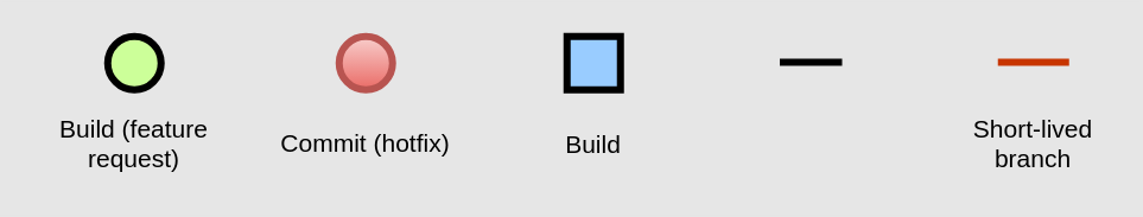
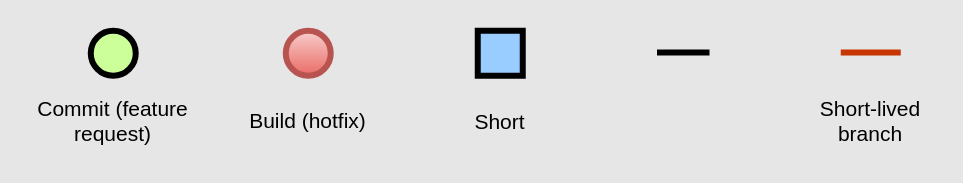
  <mxCell id="0" />
  <mxCell id="1" parent="0" />
  <mxCell id="2" value="" style="verticalLabelPosition=bottom;verticalAlign=top;html=1;strokeWidth=4;shape=mxgraph.flowchart.on-page_reference;plain-blue;gradientColor=none;fillColor=#CCFF99;strokeColor=#000000;" vertex="1" parent="1"><mxGeometry x="60" y="20" width="30" height="30" as="geometry" /></mxCell>
- <mxCell id="3" value="Build (feature request)" style="text;html=1;strokeColor=none;fillColor=none;align=center;verticalAlign=middle;whiteSpace=wrap;overflow=hidden;fontSize=14;" vertex="1" parent="1"><mxGeometry x="20" y="60" width="110" height="40" as="geometry" /></mxCell>
+ <mxCell id="3" value="Commit (feature request)" style="text;html=1;strokeColor=none;fillColor=none;align=center;verticalAlign=middle;whiteSpace=wrap;overflow=hidden;fontSize=14;" vertex="1" parent="1"><mxGeometry x="20" y="60" width="110" height="40" as="geometry" /></mxCell>
  <mxCell id="4" value="" style="whiteSpace=wrap;html=1;aspect=fixed;fillColor=#99CCFF;strokeWidth=4;" vertex="1" parent="1"><mxGeometry x="318" y="20" width="30" height="30" as="geometry" /></mxCell>
- <mxCell id="5" value="Build" style="text;html=1;strokeColor=none;fillColor=none;align=center;verticalAlign=middle;whiteSpace=wrap;overflow=hidden;fontSize=14;" vertex="1" parent="1"><mxGeometry x="298" y="70" width="70" height="20" as="geometry" /></mxCell>
+ <mxCell id="5" value="Short" style="text;html=1;strokeColor=none;fillColor=none;align=center;verticalAlign=middle;whiteSpace=wrap;overflow=hidden;fontSize=14;" vertex="1" parent="1"><mxGeometry x="298" y="70" width="70" height="20" as="geometry" /></mxCell>
  <mxCell id="6" value="" style="verticalLabelPosition=bottom;verticalAlign=top;html=1;strokeWidth=4;shape=mxgraph.flowchart.on-page_reference;plain-blue;gradientColor=#EA6B66;strokeColor=#B85450;fillColor=#F8CECC;" vertex="1" parent="1"><mxGeometry x="190" y="20" width="30" height="30" as="geometry" /></mxCell>
- <mxCell id="7" value="Commit (hotfix)" style="text;html=1;strokeColor=none;fillColor=none;align=center;verticalAlign=middle;whiteSpace=wrap;overflow=hidden;fontSize=14;" vertex="1" parent="1"><mxGeometry x="150" y="60" width="110" height="40" as="geometry" /></mxCell>
+ <mxCell id="7" value="Build (hotfix)" style="text;html=1;strokeColor=none;fillColor=none;align=center;verticalAlign=middle;whiteSpace=wrap;overflow=hidden;fontSize=14;" vertex="1" parent="1"><mxGeometry x="150" y="60" width="110" height="40" as="geometry" /></mxCell>
  <mxCell id="8" value="" style="edgeStyle=orthogonalEdgeStyle;rounded=0;html=1;jettySize=auto;orthogonalLoop=1;strokeWidth=4;endArrow=none;endFill=0;" edge="1" parent="1"><mxGeometry x="462.75" y="24.5" as="geometry"><mxPoint x="437.5" y="34.5" as="sourcePoint" /><mxPoint x="472.5" y="35" as="targetPoint" /></mxGeometry></mxCell>
  <mxCell id="9" value="" style="endArrow=none;html=1;strokeWidth=4;rounded=0;strokeColor=#C73500;fillColor=#fa6800;" edge="1" parent="1"><mxGeometry width="50" height="50" relative="1" as="geometry"><mxPoint x="560" y="34.5" as="sourcePoint" /><mxPoint x="600" y="34.5" as="targetPoint" /></mxGeometry></mxCell>
  <mxCell id="10" value="Short-lived branch" style="text;html=1;strokeColor=none;fillColor=none;align=center;verticalAlign=middle;whiteSpace=wrap;overflow=hidden;fontSize=14;" vertex="1" parent="1"><mxGeometry x="540" y="60" width="80" height="40" as="geometry" /></mxCell>
